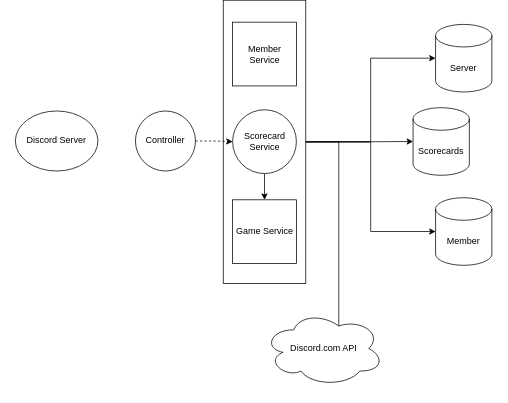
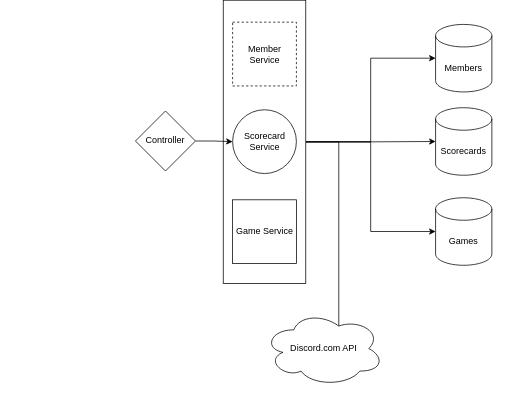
  <mxCell id="0" />
  <mxCell id="1" parent="0" />
  <mxCell id="2" style="edgeStyle=orthogonalEdgeStyle;rounded=0;orthogonalLoop=1;jettySize=auto;html=1;exitX=0.5;exitY=1;exitDx=0;exitDy=0;entryX=0;entryY=0.5;entryDx=0;entryDy=0;entryPerimeter=0;" edge="1" parent="1" source="6" target="7"><mxGeometry relative="1" as="geometry" /></mxCell>
  <mxCell id="3" style="edgeStyle=orthogonalEdgeStyle;rounded=0;orthogonalLoop=1;jettySize=auto;html=1;exitX=0.5;exitY=1;exitDx=0;exitDy=0;entryX=0;entryY=0.5;entryDx=0;entryDy=0;entryPerimeter=0;" edge="1" parent="1" source="6" target="8"><mxGeometry relative="1" as="geometry" /></mxCell>
  <mxCell id="4" style="edgeStyle=orthogonalEdgeStyle;rounded=0;orthogonalLoop=1;jettySize=auto;html=1;exitX=0.5;exitY=1;exitDx=0;exitDy=0;entryX=0;entryY=0.5;entryDx=0;entryDy=0;entryPerimeter=0;" edge="1" parent="1" source="6" target="9"><mxGeometry relative="1" as="geometry" /></mxCell>
  <mxCell id="5" style="edgeStyle=orthogonalEdgeStyle;rounded=0;orthogonalLoop=1;jettySize=auto;html=1;exitX=0.5;exitY=1;exitDx=0;exitDy=0;entryX=0.625;entryY=0.3;entryDx=0;entryDy=0;entryPerimeter=0;" edge="1" parent="1" source="6" target="14"><mxGeometry relative="1" as="geometry" /></mxCell>
  <mxCell id="6" value="" style="rounded=0;whiteSpace=wrap;html=1;rotation=-90;" vertex="1" parent="1"><mxGeometry x="163.25" y="124.5" width="377.5" height="110" as="geometry" /></mxCell>
- <mxCell id="7" value="Scorecards" style="shape=cylinder3;whiteSpace=wrap;html=1;boundedLbl=1;backgroundOutline=1;size=15;" vertex="1" parent="1"><mxGeometry x="550" y="134" width="75" height="90" as="geometry" /></mxCell>
- <mxCell id="8" value="Server" style="shape=cylinder3;whiteSpace=wrap;html=1;boundedLbl=1;backgroundOutline=1;size=15;" vertex="1" parent="1"><mxGeometry x="580" y="23" width="75" height="90" as="geometry" /></mxCell>
- <mxCell id="9" value="Member" style="shape=cylinder3;whiteSpace=wrap;html=1;boundedLbl=1;backgroundOutline=1;size=15;" vertex="1" parent="1"><mxGeometry x="580" y="254" width="75" height="90" as="geometry" /></mxCell>
- <mxCell id="10" style="edgeStyle=orthogonalEdgeStyle;rounded=0;orthogonalLoop=1;jettySize=auto;html=1;exitX=0.5;exitY=1;exitDx=0;exitDy=0;entryX=0.5;entryY=0;entryDx=0;entryDy=0;" edge="1" parent="1" source="11" target="13"><mxGeometry relative="1" as="geometry" /></mxCell>
+ <mxCell id="7" value="Scorecards" style="shape=cylinder3;whiteSpace=wrap;html=1;boundedLbl=1;backgroundOutline=1;size=15;" vertex="1" parent="1"><mxGeometry x="580" y="134" width="75" height="90" as="geometry" /></mxCell>
+ <mxCell id="8" value="Members" style="shape=cylinder3;whiteSpace=wrap;html=1;boundedLbl=1;backgroundOutline=1;size=15;" vertex="1" parent="1"><mxGeometry x="580" y="23" width="75" height="90" as="geometry" /></mxCell>
+ <mxCell id="9" value="Games" style="shape=cylinder3;whiteSpace=wrap;html=1;boundedLbl=1;backgroundOutline=1;size=15;" vertex="1" parent="1"><mxGeometry x="580" y="254" width="75" height="90" as="geometry" /></mxCell>
  <mxCell id="11" value="Scorecard Service" style="ellipse;whiteSpace=wrap;html=1;aspect=fixed;" vertex="1" parent="1"><mxGeometry x="309.5" y="136.75" width="85" height="85" as="geometry" /></mxCell>
- <mxCell id="12" value="Member&lt;br&gt;Service" style="whiteSpace=wrap;html=1;aspect=fixed;" vertex="1" parent="1"><mxGeometry x="309.5" y="20" width="85" height="85" as="geometry" /></mxCell>
+ <mxCell id="12" value="Member&lt;br&gt;Service" style="whiteSpace=wrap;html=1;aspect=fixed;dashed=1;" vertex="1" parent="1"><mxGeometry x="309.5" y="20" width="85" height="85" as="geometry" /></mxCell>
  <mxCell id="13" value="Game Service" style="whiteSpace=wrap;html=1;aspect=fixed;" vertex="1" parent="1"><mxGeometry x="309.5" y="256.75" width="85" height="85" as="geometry" /></mxCell>
  <mxCell id="14" value="Discord.com API" style="ellipse;shape=cloud;whiteSpace=wrap;html=1;" vertex="1" parent="1"><mxGeometry x="351" y="405" width="160" height="100" as="geometry" /></mxCell>
- <mxCell id="15" value="Discord Server" style="ellipse;whiteSpace=wrap;html=1;" vertex="1" parent="1"><mxGeometry x="20" y="138.38" width="110" height="80" as="geometry" /></mxCell>
- <mxCell id="16" style="edgeStyle=orthogonalEdgeStyle;rounded=0;orthogonalLoop=1;jettySize=auto;html=1;exitX=1;exitY=0.5;exitDx=0;exitDy=0;entryX=0;entryY=0.5;entryDx=0;entryDy=0;dashed=1;" edge="1" parent="1" source="17" target="11"><mxGeometry relative="1" as="geometry"><mxPoint x="300" y="177" as="targetPoint" /></mxGeometry></mxCell>
- <mxCell id="17" value="Controller" style="ellipse;whiteSpace=wrap;html=1;" vertex="1" parent="1"><mxGeometry x="180" y="138.38" width="80" height="80" as="geometry" /></mxCell>
+ <mxCell id="16" style="edgeStyle=orthogonalEdgeStyle;rounded=0;orthogonalLoop=1;jettySize=auto;html=1;exitX=1;exitY=0.5;exitDx=0;exitDy=0;entryX=0;entryY=0.5;entryDx=0;entryDy=0;" edge="1" parent="1" source="17" target="11"><mxGeometry relative="1" as="geometry"><mxPoint x="300" y="177" as="targetPoint" /></mxGeometry></mxCell>
+ <mxCell id="17" value="Controller" style="rhombus;whiteSpace=wrap;html=1;" vertex="1" parent="1"><mxGeometry x="180" y="138.38" width="80" height="80" as="geometry" /></mxCell>
